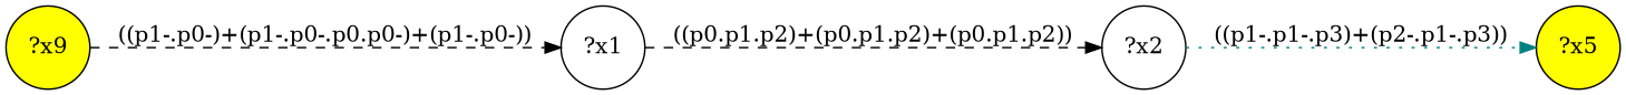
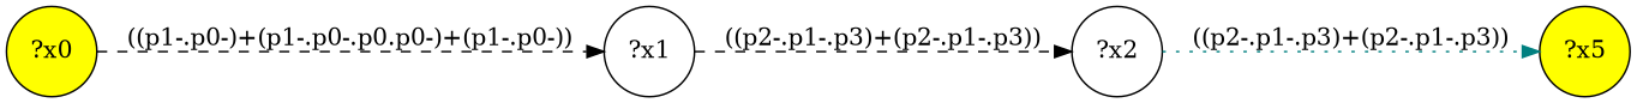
  digraph {
    rankdir=LR
    node [shape=circle]
    edge [color=black style=dashed]
-   n1 [fillcolor=yellow label="?x9" style="filled,"]
+   n1 [fillcolor=yellow label="?x0" style="filled,"]
    n2 [label="?x1"]
    n3 [label="?x2"]
    n4 [fillcolor=yellow label="?x5" style="filled,"]
    n1 -> n2 [label="((p1-.p0-)+(p1-.p0-.p0.p0-)+(p1-.p0-))"]
-   n2 -> n3 [label="((p0.p1.p2)+(p0.p1.p2)+(p0.p1.p2))"]
-   n3 -> n4 [color=teal label="((p1-.p1-.p3)+(p2-.p1-.p3))" style=dotted]
+   n2 -> n3 [label="((p2-.p1-.p3)+(p2-.p1-.p3))"]
+   n3 -> n4 [color=teal label="((p2-.p1-.p3)+(p2-.p1-.p3))" style=dotted]
  }
